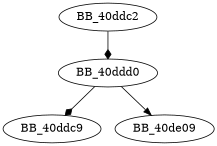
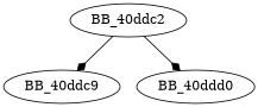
  digraph {
    edge [arrowhead=diamond]
    n1 [label=BB_40ddc2]
    BB_40ddc9
    BB_40ddd0
-   BB_40de09
-   BB_40ddd0 -> BB_40ddc9
+   n1 -> BB_40ddc9
    n1 -> BB_40ddd0
-   BB_40ddd0 -> BB_40de09 [arrowhead=normal]
  }
